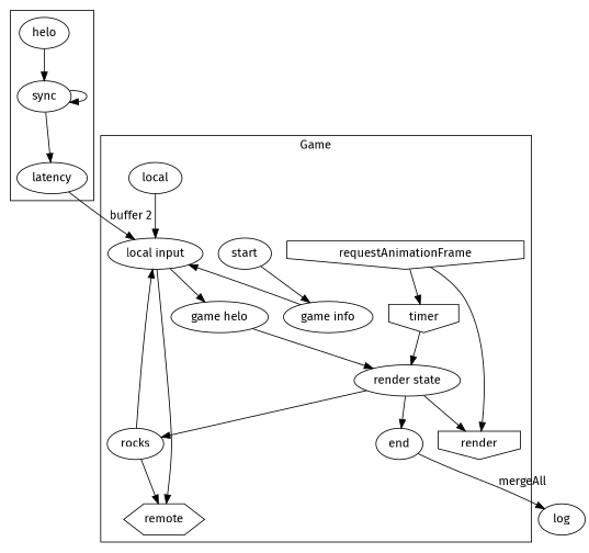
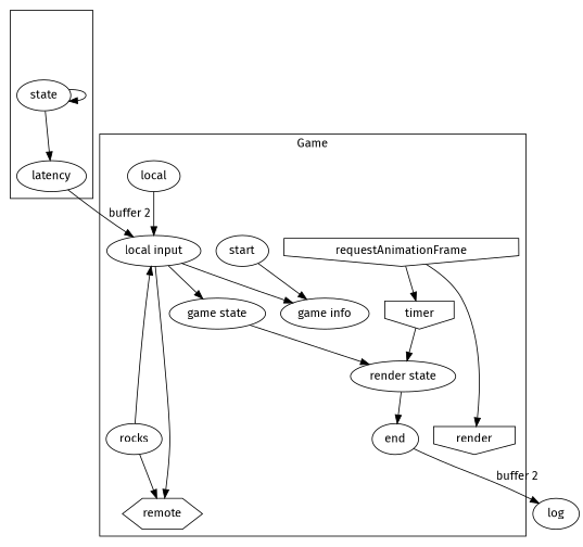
  digraph {
    compound=true
    fontname="Fira Sans"
    node [fontname="Fira Sans"]
    edge [fontname="Fira Sans"]
-   helo
-   sync
+   sync [label=state]
    latency
    n4 [label="local input"]
    rocks
    remote [shape=hexagon]
-   n7 [label="game helo"]
+   n7 [label="game state"]
    n8 [label="render state"]
    end
    render [shape=invhouse]
    n11 [label="game info"]
    start
    n13 [label=local]
    requestAnimationFrame [shape=invhouse]
    n15 [label=timer shape=invhouse]
    log
    subgraph cluster_1 {
-     helo
      sync
      latency
    }
    subgraph cluster_2 {
      label=Game
      n4
      rocks
      remote
      n7
      n8
      end
      render
      n11
      start
      n13
      requestAnimationFrame
      n15
    }
-   helo -> sync
    sync -> sync
    sync -> latency
    latency -> n4 [label="buffer 2"]
    n4 -> remote
    n4 -> n7
    rocks -> n4
    rocks -> remote
    n7 -> n8
-   n8 -> rocks [weight=0]
    n8 -> end
-   n8 -> render
-   end -> log [label=mergeAll]
-   n11 -> n4
+   end -> log [label="buffer 2"]
+   n4 -> n11
    start -> n11
    n13 -> n4
    requestAnimationFrame -> render
    requestAnimationFrame -> n15
    n15 -> n8
  }
